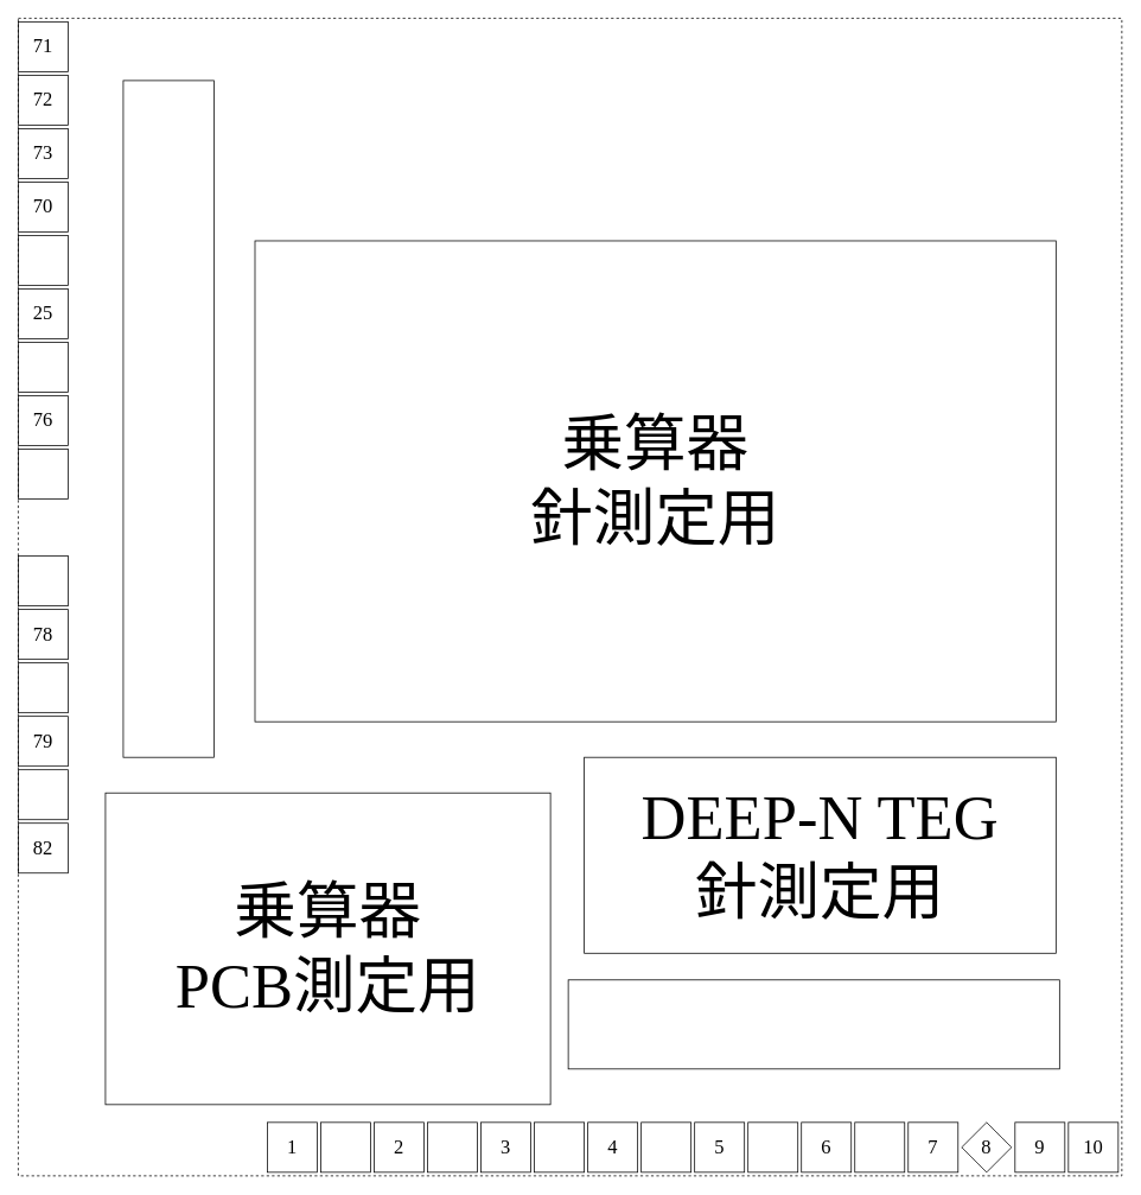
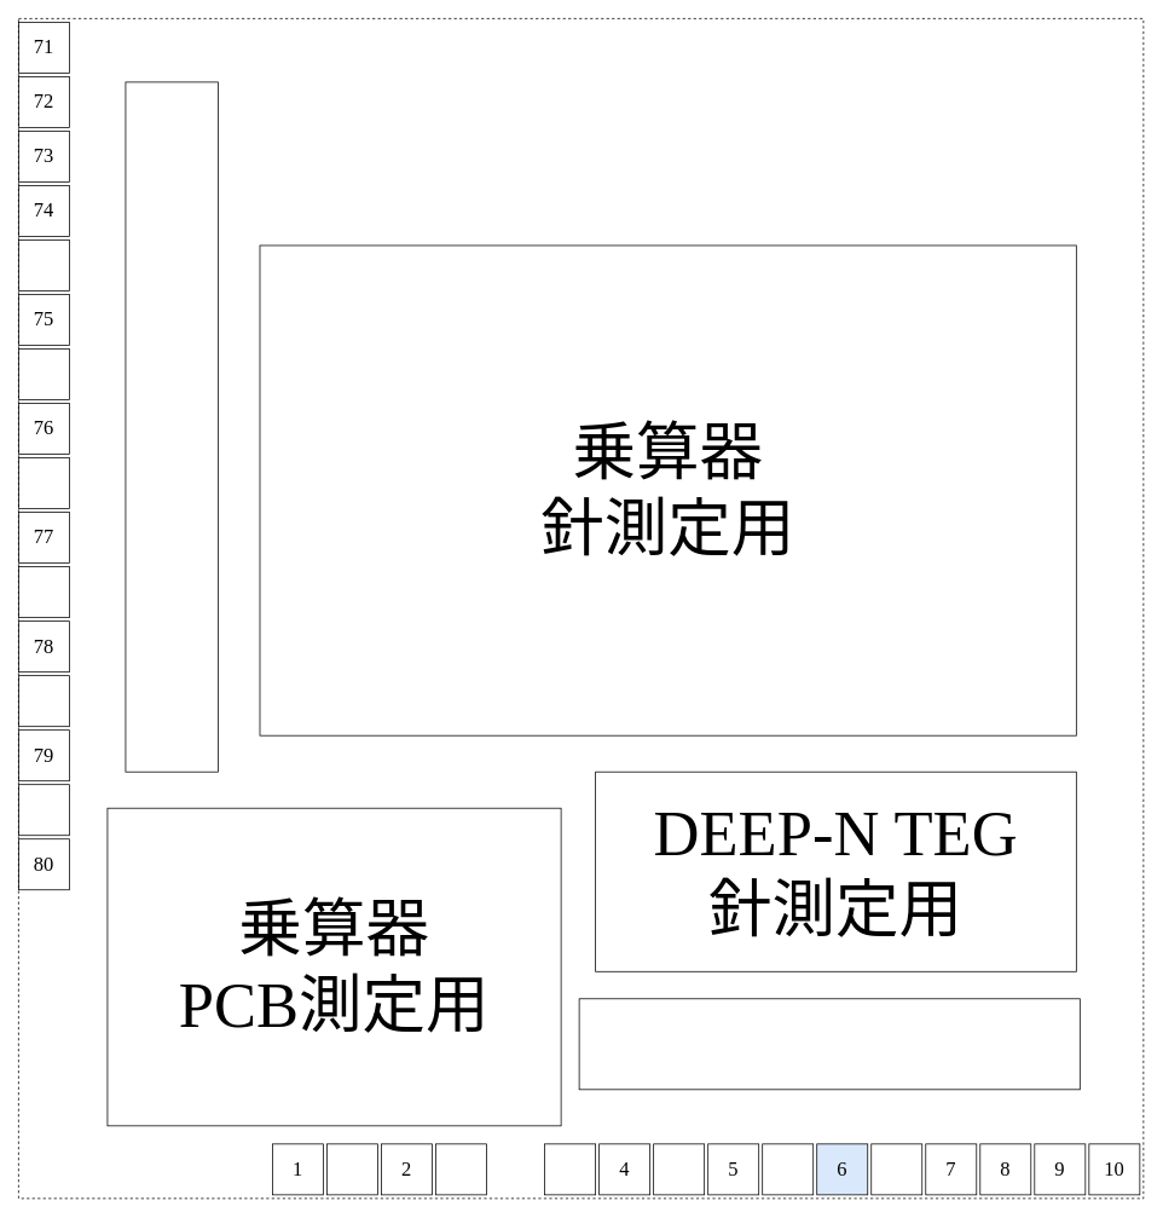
  <mxCell id="0" />
  <mxCell id="1" parent="0" />
  <mxCell id="2" value="71" style="whiteSpace=wrap;html=1;aspect=fixed;fontFamily=Times New Roman;fontSize=22;" vertex="1" parent="1"><mxGeometry x="20" y="24" width="56" height="56" as="geometry" /></mxCell>
  <mxCell id="3" value="72" style="whiteSpace=wrap;html=1;aspect=fixed;fontFamily=Times New Roman;fontSize=22;" vertex="1" parent="1"><mxGeometry x="20" y="84" width="56" height="56" as="geometry" /></mxCell>
  <mxCell id="4" value="73" style="whiteSpace=wrap;html=1;aspect=fixed;fontFamily=Times New Roman;fontSize=22;" vertex="1" parent="1"><mxGeometry x="20" y="144" width="56" height="56" as="geometry" /></mxCell>
- <mxCell id="5" value="70" style="whiteSpace=wrap;html=1;aspect=fixed;fontFamily=Times New Roman;fontSize=22;" vertex="1" parent="1"><mxGeometry x="20" y="204" width="56" height="56" as="geometry" /></mxCell>
+ <mxCell id="5" value="74" style="whiteSpace=wrap;html=1;aspect=fixed;fontFamily=Times New Roman;fontSize=22;" vertex="1" parent="1"><mxGeometry x="20" y="204" width="56" height="56" as="geometry" /></mxCell>
  <mxCell id="6" value="" style="whiteSpace=wrap;html=1;aspect=fixed;fontFamily=Times New Roman;fontSize=22;" vertex="1" parent="1"><mxGeometry x="20" y="264" width="56" height="56" as="geometry" /></mxCell>
- <mxCell id="7" value="25" style="whiteSpace=wrap;html=1;aspect=fixed;fontFamily=Times New Roman;fontSize=22;" vertex="1" parent="1"><mxGeometry x="20" y="324" width="56" height="56" as="geometry" /></mxCell>
+ <mxCell id="7" value="75" style="whiteSpace=wrap;html=1;aspect=fixed;fontFamily=Times New Roman;fontSize=22;" vertex="1" parent="1"><mxGeometry x="20" y="324" width="56" height="56" as="geometry" /></mxCell>
  <mxCell id="8" value="" style="whiteSpace=wrap;html=1;aspect=fixed;fontFamily=Times New Roman;fontSize=22;" vertex="1" parent="1"><mxGeometry x="20" y="384" width="56" height="56" as="geometry" /></mxCell>
  <mxCell id="9" value="76" style="whiteSpace=wrap;html=1;aspect=fixed;fontFamily=Times New Roman;fontSize=22;" vertex="1" parent="1"><mxGeometry x="20" y="444" width="56" height="56" as="geometry" /></mxCell>
  <mxCell id="10" value="" style="whiteSpace=wrap;html=1;aspect=fixed;fontFamily=Times New Roman;fontSize=22;" vertex="1" parent="1"><mxGeometry x="20" y="504" width="56" height="56" as="geometry" /></mxCell>
+ <mxCell id="11" value="77" style="whiteSpace=wrap;html=1;aspect=fixed;fontFamily=Times New Roman;fontSize=22;" vertex="1" parent="1"><mxGeometry x="20" y="564" width="56" height="56" as="geometry" /></mxCell>
  <mxCell id="12" value="" style="whiteSpace=wrap;html=1;aspect=fixed;fontFamily=Times New Roman;fontSize=22;" vertex="1" parent="1"><mxGeometry x="20" y="624" width="56" height="56" as="geometry" /></mxCell>
  <mxCell id="13" value="78" style="whiteSpace=wrap;html=1;aspect=fixed;fontFamily=Times New Roman;fontSize=22;" vertex="1" parent="1"><mxGeometry x="20" y="684" width="56" height="56" as="geometry" /></mxCell>
  <mxCell id="14" value="" style="whiteSpace=wrap;html=1;aspect=fixed;fontFamily=Times New Roman;fontSize=22;" vertex="1" parent="1"><mxGeometry x="20" y="744" width="56" height="56" as="geometry" /></mxCell>
  <mxCell id="15" value="79" style="whiteSpace=wrap;html=1;aspect=fixed;fontFamily=Times New Roman;fontSize=22;" vertex="1" parent="1"><mxGeometry x="20" y="804" width="56" height="56" as="geometry" /></mxCell>
  <mxCell id="16" value="" style="whiteSpace=wrap;html=1;aspect=fixed;fontFamily=Times New Roman;fontSize=22;" vertex="1" parent="1"><mxGeometry x="20" y="864" width="56" height="56" as="geometry" /></mxCell>
- <mxCell id="17" value="82" style="whiteSpace=wrap;html=1;aspect=fixed;fontFamily=Times New Roman;fontSize=22;" vertex="1" parent="1"><mxGeometry x="20" y="924" width="56" height="56" as="geometry" /></mxCell>
+ <mxCell id="17" value="80" style="whiteSpace=wrap;html=1;aspect=fixed;fontFamily=Times New Roman;fontSize=22;" vertex="1" parent="1"><mxGeometry x="20" y="924" width="56" height="56" as="geometry" /></mxCell>
  <mxCell id="18" value="1" style="whiteSpace=wrap;html=1;aspect=fixed;fontFamily=Times New Roman;fontSize=22;" vertex="1" parent="1"><mxGeometry x="300" y="1260" width="56" height="56" as="geometry" /></mxCell>
  <mxCell id="19" value="" style="whiteSpace=wrap;html=1;aspect=fixed;fontFamily=Times New Roman;fontSize=22;" vertex="1" parent="1"><mxGeometry x="360" y="1260" width="56" height="56" as="geometry" /></mxCell>
  <mxCell id="20" value="2" style="whiteSpace=wrap;html=1;aspect=fixed;fontFamily=Times New Roman;fontSize=22;" vertex="1" parent="1"><mxGeometry x="420" y="1260" width="56" height="56" as="geometry" /></mxCell>
  <mxCell id="21" value="" style="whiteSpace=wrap;html=1;aspect=fixed;fontFamily=Times New Roman;fontSize=22;" vertex="1" parent="1"><mxGeometry x="480" y="1260" width="56" height="56" as="geometry" /></mxCell>
- <mxCell id="22" value="3" style="whiteSpace=wrap;html=1;aspect=fixed;fontFamily=Times New Roman;fontSize=22;" vertex="1" parent="1"><mxGeometry x="540" y="1260" width="56" height="56" as="geometry" /></mxCell>
  <mxCell id="23" value="" style="whiteSpace=wrap;html=1;aspect=fixed;fontFamily=Times New Roman;fontSize=22;" vertex="1" parent="1"><mxGeometry x="600" y="1260" width="56" height="56" as="geometry" /></mxCell>
  <mxCell id="24" value="4" style="whiteSpace=wrap;html=1;aspect=fixed;fontFamily=Times New Roman;fontSize=22;" vertex="1" parent="1"><mxGeometry x="660" y="1260" width="56" height="56" as="geometry" /></mxCell>
  <mxCell id="25" value="" style="whiteSpace=wrap;html=1;aspect=fixed;fontFamily=Times New Roman;fontSize=22;" vertex="1" parent="1"><mxGeometry x="720" y="1260" width="56" height="56" as="geometry" /></mxCell>
  <mxCell id="26" value="5" style="whiteSpace=wrap;html=1;aspect=fixed;fontFamily=Times New Roman;fontSize=22;" vertex="1" parent="1"><mxGeometry x="780" y="1260" width="56" height="56" as="geometry" /></mxCell>
  <mxCell id="27" value="" style="whiteSpace=wrap;html=1;aspect=fixed;fontFamily=Times New Roman;fontSize=22;" vertex="1" parent="1"><mxGeometry x="840" y="1260" width="56" height="56" as="geometry" /></mxCell>
- <mxCell id="28" value="6" style="whiteSpace=wrap;html=1;aspect=fixed;fontFamily=Times New Roman;fontSize=22;" vertex="1" parent="1"><mxGeometry x="900" y="1260" width="56" height="56" as="geometry" /></mxCell>
+ <mxCell id="28" value="6" style="whiteSpace=wrap;html=1;aspect=fixed;fontFamily=Times New Roman;fontSize=22;fillColor=#dae8fc;" vertex="1" parent="1"><mxGeometry x="900" y="1260" width="56" height="56" as="geometry" /></mxCell>
  <mxCell id="29" value="" style="whiteSpace=wrap;html=1;aspect=fixed;fontFamily=Times New Roman;fontSize=22;" vertex="1" parent="1"><mxGeometry x="960" y="1260" width="56" height="56" as="geometry" /></mxCell>
  <mxCell id="30" value="7" style="whiteSpace=wrap;html=1;aspect=fixed;fontFamily=Times New Roman;fontSize=22;" vertex="1" parent="1"><mxGeometry x="1020" y="1260" width="56" height="56" as="geometry" /></mxCell>
- <mxCell id="31" value="8" style="rhombus;whiteSpace=wrap;html=1;aspect=fixed;fontFamily=Times New Roman;fontSize=22;" vertex="1" parent="1"><mxGeometry x="1080" y="1260" width="56" height="56" as="geometry" /></mxCell>
+ <mxCell id="31" value="8" style="whiteSpace=wrap;html=1;aspect=fixed;fontFamily=Times New Roman;fontSize=22;" vertex="1" parent="1"><mxGeometry x="1080" y="1260" width="56" height="56" as="geometry" /></mxCell>
  <mxCell id="32" value="9" style="whiteSpace=wrap;html=1;aspect=fixed;fontFamily=Times New Roman;fontSize=22;" vertex="1" parent="1"><mxGeometry x="1140" y="1260" width="56" height="56" as="geometry" /></mxCell>
  <mxCell id="33" value="10" style="whiteSpace=wrap;html=1;aspect=fixed;fontFamily=Times New Roman;fontSize=22;" vertex="1" parent="1"><mxGeometry x="1200" y="1260" width="56" height="56" as="geometry" /></mxCell>
  <mxCell id="34" value="乗算器&lt;br&gt;針測定用" style="rounded=0;whiteSpace=wrap;html=1;strokeColor=default;fontFamily=Times New Roman;fontSize=70;fontColor=default;fillColor=default;" vertex="1" parent="1"><mxGeometry x="286" y="270" width="900" height="540" as="geometry" /></mxCell>
  <mxCell id="35" value="" style="endArrow=none;dashed=1;html=1;rounded=0;fontFamily=Times New Roman;fontSize=22;fontColor=default;" edge="1" parent="1"><mxGeometry width="50" height="50" relative="1" as="geometry"><mxPoint x="20" y="20" as="sourcePoint" /><mxPoint x="20" y="20" as="targetPoint" /><Array as="points"><mxPoint x="1260" y="20" /><mxPoint x="1260" y="1320" /><mxPoint x="20" y="1320" /></Array></mxGeometry></mxCell>
  <mxCell id="36" value="乗算器&lt;br&gt;PCB測定用" style="rounded=0;whiteSpace=wrap;html=1;strokeColor=default;fontFamily=Times New Roman;fontSize=70;fontColor=default;fillColor=default;" vertex="1" parent="1"><mxGeometry x="118" y="890" width="500" height="350" as="geometry" /></mxCell>
  <mxCell id="37" value="" style="rounded=0;whiteSpace=wrap;html=1;strokeColor=default;fontFamily=Times New Roman;fontSize=22;fontColor=default;fillColor=default;" vertex="1" parent="1"><mxGeometry x="638" y="1100" width="552" height="100" as="geometry" /></mxCell>
  <mxCell id="38" value="" style="rounded=0;whiteSpace=wrap;html=1;strokeColor=default;fontFamily=Times New Roman;fontSize=22;fontColor=default;fillColor=default;" vertex="1" parent="1"><mxGeometry x="138" y="90" width="102" height="760" as="geometry" /></mxCell>
  <mxCell id="39" value="DEEP-N TEG&lt;br&gt;針測定用" style="rounded=0;whiteSpace=wrap;html=1;strokeColor=default;fontFamily=Times New Roman;fontSize=70;fontColor=default;fillColor=default;" vertex="1" parent="1"><mxGeometry x="656" y="850" width="530" height="220" as="geometry" /></mxCell>
